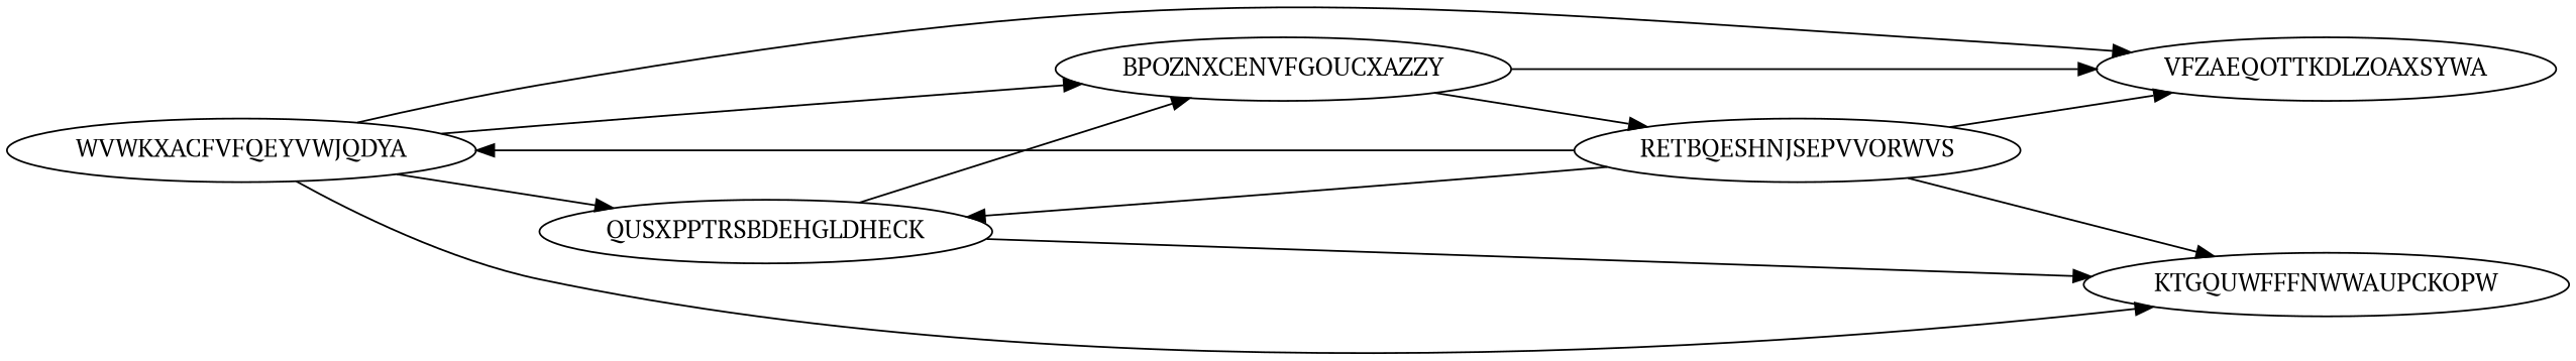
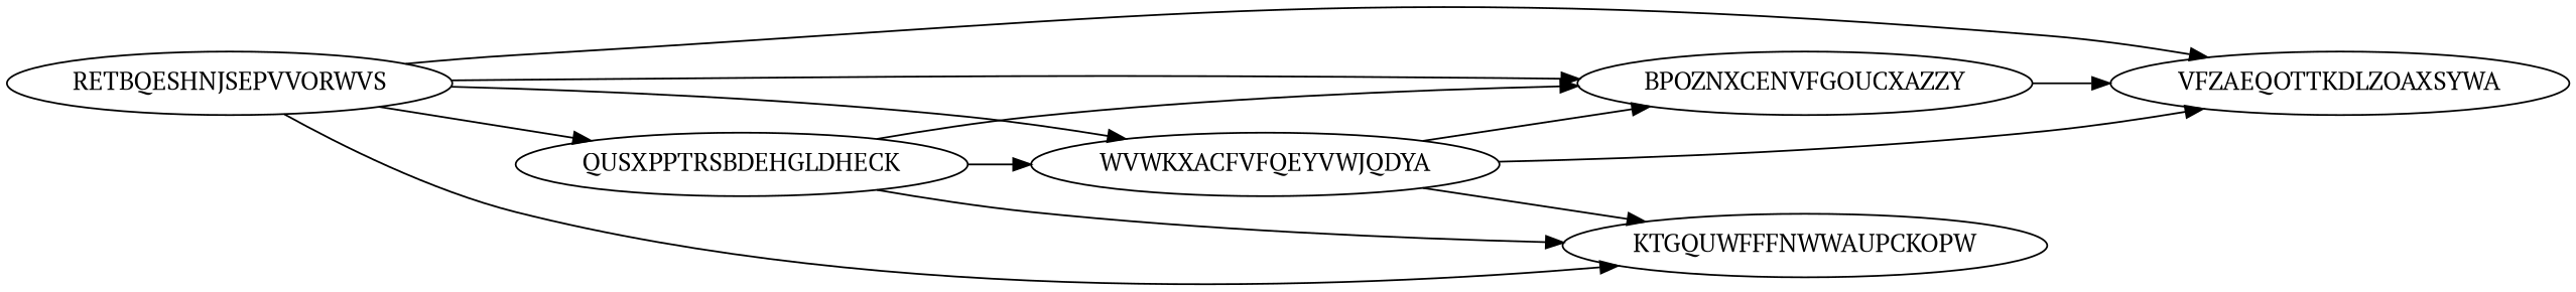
  digraph {
    fontname="PT Serif"
    rankdir=LR
    node [Processor=1 fontname="PT Serif"]
    edge [Weight=10 fontname="PT Serif"]
    WVWKXACFVFQEYVWJQDYA [Start=0 Weight=10]
    QUSXPPTRSBDEHGLDHECK [Start=23 Weight=11]
    BPOZNXCENVFGOUCXAZZY [Start=34 Weight=19]
    KTGQUWFFFNWWAUPCKOPW [Start=53 Weight=12]
    VFZAEQOTTKDLZOAXSYWA [Start=65 Weight=14]
    RETBQESHNJSEPVVORWVS [Start=10 Weight=13]
-   WVWKXACFVFQEYVWJQDYA -> QUSXPPTRSBDEHGLDHECK [Weight=18]
+   QUSXPPTRSBDEHGLDHECK -> WVWKXACFVFQEYVWJQDYA [Weight=18]
    WVWKXACFVFQEYVWJQDYA -> BPOZNXCENVFGOUCXAZZY
    WVWKXACFVFQEYVWJQDYA -> KTGQUWFFFNWWAUPCKOPW [Weight=12]
    WVWKXACFVFQEYVWJQDYA -> VFZAEQOTTKDLZOAXSYWA [Weight=16]
    QUSXPPTRSBDEHGLDHECK -> BPOZNXCENVFGOUCXAZZY [Weight=11]
    QUSXPPTRSBDEHGLDHECK -> KTGQUWFFFNWWAUPCKOPW [Weight=20]
    BPOZNXCENVFGOUCXAZZY -> VFZAEQOTTKDLZOAXSYWA
    RETBQESHNJSEPVVORWVS -> WVWKXACFVFQEYVWJQDYA [Weight=13]
    RETBQESHNJSEPVVORWVS -> QUSXPPTRSBDEHGLDHECK [Weight=12]
-   BPOZNXCENVFGOUCXAZZY -> RETBQESHNJSEPVVORWVS [Weight=20]
+   RETBQESHNJSEPVVORWVS -> BPOZNXCENVFGOUCXAZZY [Weight=20]
    RETBQESHNJSEPVVORWVS -> KTGQUWFFFNWWAUPCKOPW [Weight=19]
    RETBQESHNJSEPVVORWVS -> VFZAEQOTTKDLZOAXSYWA [Weight=11]
  }
